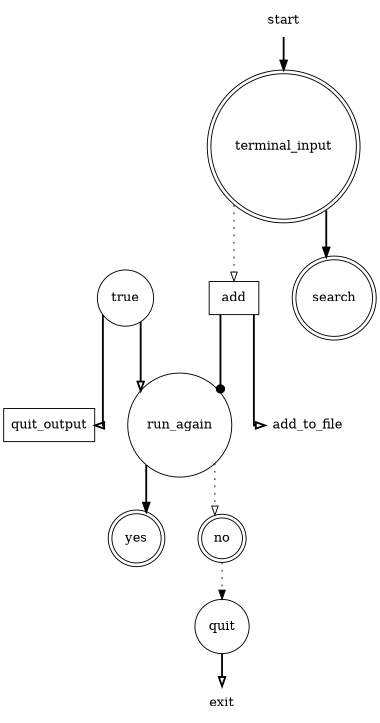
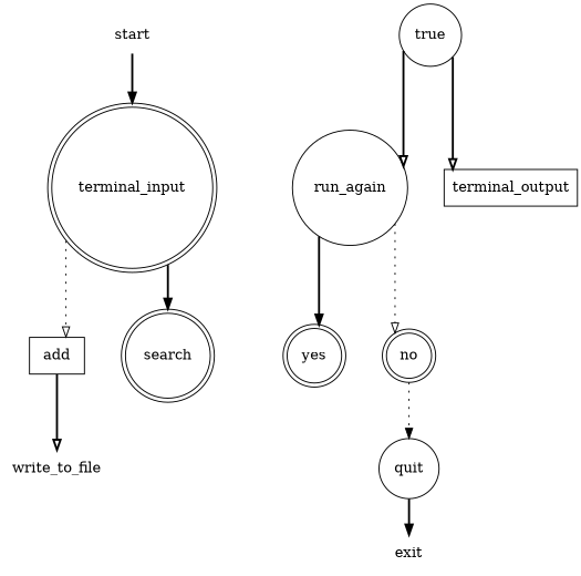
  digraph {
    nodesep=0.5
    splines=ortho
    node [shape=doublecircle]
    edge [arrowhead=onormal style=bold]
    add [shape=box]
    terminal_input
    search
    start [shape=plaintext]
    run_again [shape=circle]
-   write_to_file [shape=plaintext label=add_to_file]
+   write_to_file [shape=plaintext]
    yes
    no
    true [shape=circle]
-   terminal_output [shape=box label=quit_output]
+   terminal_output [shape=box]
    quit [shape=circle]
    exit [shape=plaintext]
-   add -> run_again [arrowhead=dot]
    add -> write_to_file
    terminal_input -> add [style=dotted]
    terminal_input -> search [arrowhead=normal]
    start -> terminal_input [arrowhead=normal shape=box]
    run_again -> yes [arrowhead=normal]
    run_again -> no [style=dotted]
    no -> quit [arrowhead=normal style=dotted]
    true -> run_again
    true -> terminal_output
-   quit -> exit
+   quit -> exit [arrowhead=normal]
  }
